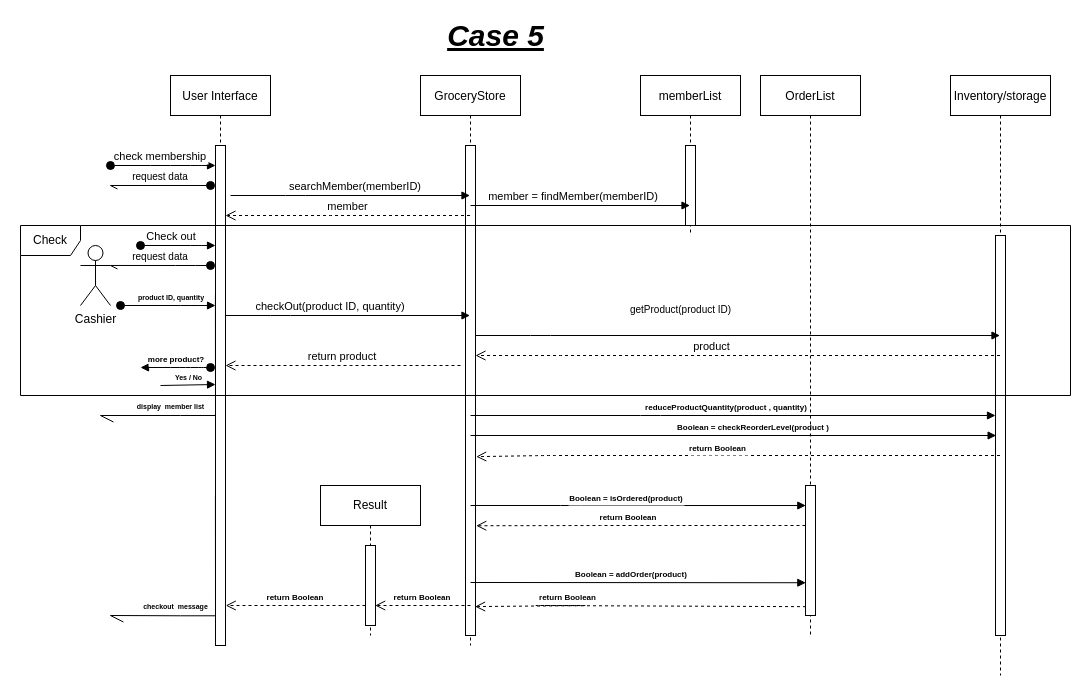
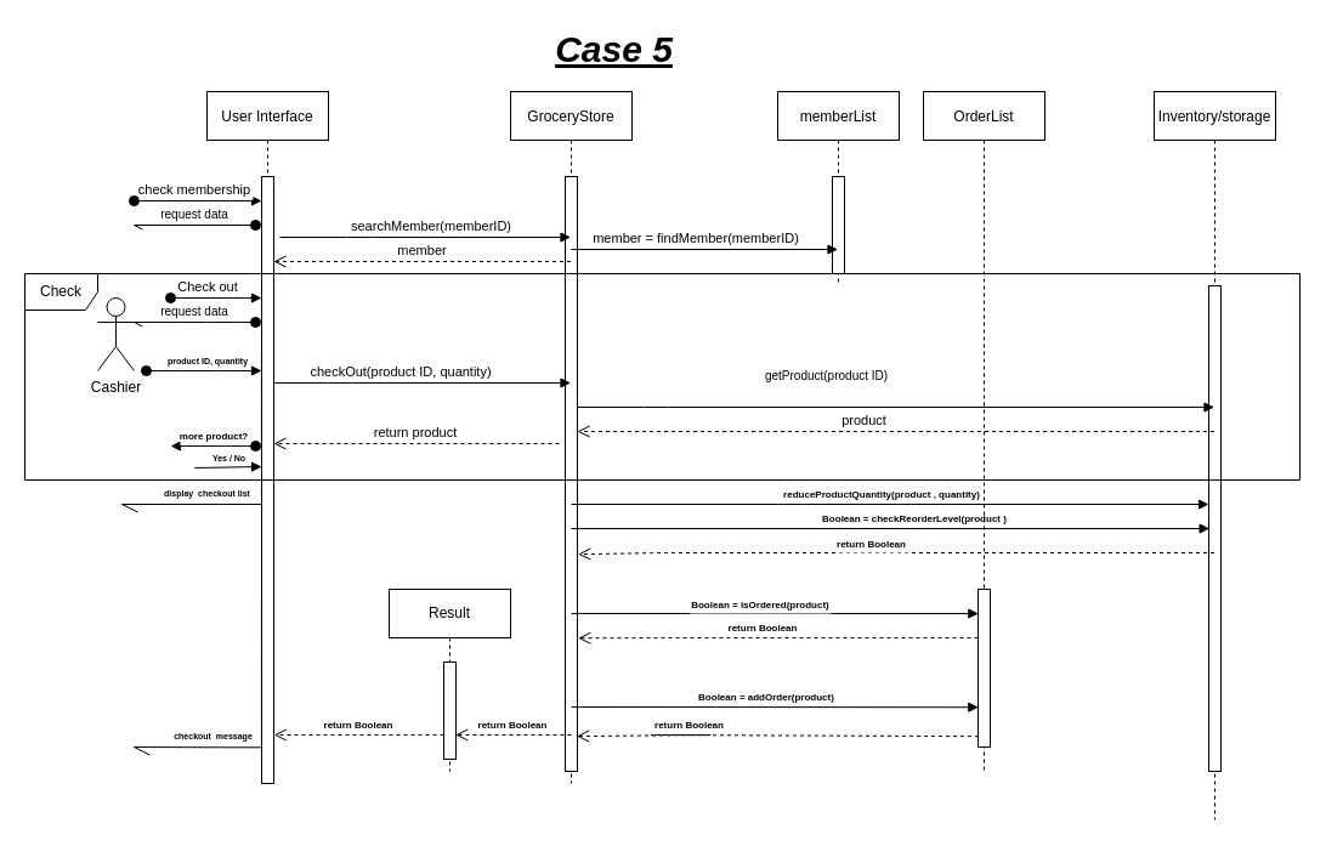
  <mxCell id="0" />
  <mxCell id="1" parent="0" />
  <mxCell id="2" value="User Interface" style="shape=umlLifeline;perimeter=lifelinePerimeter;container=1;collapsible=0;recursiveResize=0;rounded=0;shadow=0;strokeWidth=1;" parent="1" vertex="1"><mxGeometry x="170" y="75" width="100" height="570" as="geometry" /></mxCell>
  <mxCell id="3" value="" style="points=[];perimeter=orthogonalPerimeter;rounded=0;shadow=0;strokeWidth=1;" parent="2" vertex="1"><mxGeometry x="45" y="70" width="10" height="500" as="geometry" /></mxCell>
  <mxCell id="4" value="Check out" style="verticalAlign=bottom;startArrow=oval;endArrow=block;startSize=8;shadow=0;strokeWidth=1;" parent="2" target="3" edge="1"><mxGeometry x="-0.167" relative="1" as="geometry"><mxPoint x="-30" y="170" as="sourcePoint" /><mxPoint as="offset" /><Array as="points"><mxPoint x="30" y="170" /></Array></mxGeometry></mxCell>
  <mxCell id="5" value="" style="endArrow=openAsync;endFill=0;endSize=12;html=1;rounded=0;fontSize=7;" parent="2" edge="1"><mxGeometry width="160" relative="1" as="geometry"><mxPoint x="44.929" y="219.71" as="sourcePoint" /><mxPoint x="-70" y="340" as="targetPoint" /><Array as="points"><mxPoint x="45" y="340" /><mxPoint x="10" y="340" /></Array></mxGeometry></mxCell>
  <mxCell id="6" value="&lt;span style=&quot;font-size: 7px&quot;&gt;&lt;b&gt;checkout&amp;nbsp; message&lt;/b&gt;&lt;/span&gt;" style="text;html=1;align=center;verticalAlign=middle;resizable=0;points=[];autosize=1;strokeColor=none;fillColor=none;fontSize=10;" parent="2" vertex="1"><mxGeometry x="-35" y="520" width="80" height="20" as="geometry" /></mxCell>
  <mxCell id="7" value="GroceryStore" style="shape=umlLifeline;perimeter=lifelinePerimeter;container=1;collapsible=0;recursiveResize=0;rounded=0;shadow=0;strokeWidth=1;" parent="1" vertex="1"><mxGeometry x="420" y="75" width="100" height="570" as="geometry" /></mxCell>
  <mxCell id="8" value="" style="points=[];perimeter=orthogonalPerimeter;rounded=0;shadow=0;strokeWidth=1;" parent="7" vertex="1"><mxGeometry x="45" y="70" width="10" height="490" as="geometry" /></mxCell>
  <mxCell id="9" value="return product" style="verticalAlign=bottom;endArrow=open;dashed=1;endSize=8;shadow=0;strokeWidth=1;" parent="1" target="3" edge="1"><mxGeometry relative="1" as="geometry"><mxPoint x="230" y="365" as="targetPoint" /><mxPoint x="460" y="365" as="sourcePoint" /><Array as="points"><mxPoint x="360" y="365" /></Array></mxGeometry></mxCell>
  <mxCell id="10" value="checkOut(product ID, quantity)" style="verticalAlign=bottom;endArrow=block;shadow=0;strokeWidth=1;fontStyle=0;" parent="1" source="3" target="7" edge="1"><mxGeometry x="-0.141" relative="1" as="geometry"><mxPoint x="85" y="305" as="sourcePoint" /><mxPoint as="offset" /><Array as="points"><mxPoint x="280" y="315" /></Array></mxGeometry></mxCell>
  <mxCell id="11" value="Cashier" style="shape=umlActor;verticalLabelPosition=bottom;verticalAlign=top;html=1;outlineConnect=0;" parent="1" vertex="1"><mxGeometry x="80" y="245" width="30" height="60" as="geometry" /></mxCell>
  <mxCell id="12" value="product ID, quantity" style="verticalAlign=bottom;startArrow=oval;endArrow=block;startSize=8;shadow=0;strokeWidth=1;fontSize=7;fontStyle=1" parent="1" target="3" edge="1"><mxGeometry x="0.067" relative="1" as="geometry"><mxPoint x="120" y="305" as="sourcePoint" /><mxPoint x="210" y="335" as="targetPoint" /><Array as="points"><mxPoint x="190" y="305" /></Array><mxPoint as="offset" /></mxGeometry></mxCell>
  <mxCell id="13" value="Inventory/storage" style="shape=umlLifeline;perimeter=lifelinePerimeter;container=1;collapsible=0;recursiveResize=0;rounded=0;shadow=0;strokeWidth=1;" parent="1" vertex="1"><mxGeometry x="950" y="75" width="100" height="600" as="geometry" /></mxCell>
  <mxCell id="14" value="" style="points=[];perimeter=orthogonalPerimeter;rounded=0;shadow=0;strokeWidth=1;" parent="13" vertex="1"><mxGeometry x="45" y="160" width="10" height="400" as="geometry" /></mxCell>
  <mxCell id="15" value="Boolean = checkReorderLevel(product )" style="verticalAlign=bottom;endArrow=block;shadow=0;strokeWidth=1;fontSize=8;fontStyle=1;entryX=0.062;entryY=0.5;entryDx=0;entryDy=0;entryPerimeter=0;" parent="1" target="14" edge="1"><mxGeometry x="0.077" relative="1" as="geometry"><mxPoint x="470" y="435" as="sourcePoint" /><mxPoint x="990" y="435" as="targetPoint" /><Array as="points" /><mxPoint as="offset" /></mxGeometry></mxCell>
  <mxCell id="16" value="reduceProductQuantity(product , quantity)" style="verticalAlign=bottom;endArrow=block;shadow=0;strokeWidth=1;fontSize=8;fontStyle=1;" parent="1" target="14" edge="1"><mxGeometry x="-0.026" relative="1" as="geometry"><mxPoint x="470" y="415" as="sourcePoint" /><mxPoint x="600" y="435" as="targetPoint" /><Array as="points"><mxPoint x="650" y="415" /></Array><mxPoint as="offset" /></mxGeometry></mxCell>
  <mxCell id="17" value="return Boolean" style="verticalAlign=bottom;endArrow=open;dashed=1;endSize=8;shadow=0;strokeWidth=1;fontSize=8;fontStyle=1;exitX=0.05;exitY=0.932;exitDx=0;exitDy=0;exitPerimeter=0;entryX=0.956;entryY=0.941;entryDx=0;entryDy=0;entryPerimeter=0;" parent="1" source="27" target="8" edge="1"><mxGeometry x="0.054" relative="1" as="geometry"><mxPoint x="480" y="605" as="targetPoint" /><mxPoint x="600" y="485" as="sourcePoint" /><Array as="points"><mxPoint x="530" y="605" /><mxPoint x="590" y="605" /></Array><mxPoint as="offset" /></mxGeometry></mxCell>
  <mxCell id="18" value="&lt;b&gt;Yes / No&lt;/b&gt;" style="html=1;verticalAlign=bottom;endArrow=block;rounded=0;fontSize=7;entryX=0.002;entryY=0.478;entryDx=0;entryDy=0;entryPerimeter=0;" parent="1" edge="1" target="3"><mxGeometry width="80" relative="1" as="geometry"><mxPoint x="160" y="385" as="sourcePoint" /><mxPoint x="210" y="385" as="targetPoint" /></mxGeometry></mxCell>
  <mxCell id="19" value="more product?" style="verticalAlign=bottom;startArrow=oval;endArrow=block;startSize=8;shadow=0;strokeWidth=1;fontSize=8;fontStyle=1" parent="1" edge="1"><mxGeometry x="-0.042" relative="1" as="geometry"><mxPoint x="210" y="367" as="sourcePoint" /><mxPoint x="140" y="367" as="targetPoint" /><Array as="points"><mxPoint x="200" y="367" /><mxPoint x="180" y="367" /></Array><mxPoint as="offset" /></mxGeometry></mxCell>
  <mxCell id="20" value="return Boolean" style="verticalAlign=bottom;endArrow=open;dashed=1;endSize=8;shadow=0;strokeWidth=1;fontSize=8;fontStyle=1;entryX=1.071;entryY=0.635;entryDx=0;entryDy=0;entryPerimeter=0;" parent="1" source="13" target="8" edge="1"><mxGeometry x="0.076" y="1" relative="1" as="geometry"><mxPoint x="480" y="455" as="targetPoint" /><mxPoint x="990" y="456" as="sourcePoint" /><Array as="points"><mxPoint x="545" y="455" /></Array><mxPoint as="offset" /></mxGeometry></mxCell>
  <mxCell id="21" value="Boolean = addOrder(product)" style="verticalAlign=bottom;endArrow=block;shadow=0;strokeWidth=1;fontSize=8;fontStyle=1;entryX=0.031;entryY=0.748;entryDx=0;entryDy=0;entryPerimeter=0;" parent="1" target="27" edge="1"><mxGeometry x="-0.038" relative="1" as="geometry"><mxPoint x="470" y="582" as="sourcePoint" /><mxPoint x="650" y="583" as="targetPoint" /><Array as="points" /><mxPoint as="offset" /></mxGeometry></mxCell>
  <mxCell id="22" value="Boolean = isOrdered(product)" style="verticalAlign=bottom;endArrow=block;shadow=0;strokeWidth=1;fontSize=8;fontStyle=1;entryX=0.031;entryY=0.154;entryDx=0;entryDy=0;entryPerimeter=0;" parent="1" target="27" edge="1"><mxGeometry x="-0.068" y="-1" relative="1" as="geometry"><mxPoint x="470" y="505" as="sourcePoint" /><mxPoint x="650" y="505" as="targetPoint" /><Array as="points"><mxPoint x="570" y="505" /></Array><mxPoint as="offset" /></mxGeometry></mxCell>
  <mxCell id="23" value="return Boolean" style="verticalAlign=bottom;endArrow=open;dashed=1;endSize=8;shadow=0;strokeWidth=1;fontSize=8;fontStyle=1;entryX=1.071;entryY=0.776;entryDx=0;entryDy=0;entryPerimeter=0;" parent="1" source="27" target="8" edge="1"><mxGeometry x="0.075" relative="1" as="geometry"><mxPoint x="480" y="525" as="targetPoint" /><mxPoint x="680" y="495" as="sourcePoint" /><Array as="points"><mxPoint x="610" y="525" /></Array><mxPoint as="offset" /></mxGeometry></mxCell>
  <mxCell id="24" value="" style="verticalAlign=bottom;endArrow=block;shadow=0;strokeWidth=1;fontStyle=0;" parent="1" source="8" target="13" edge="1"><mxGeometry x="-0.034" relative="1" as="geometry"><mxPoint x="235" y="315" as="sourcePoint" /><mxPoint as="offset" /><mxPoint x="990" y="335" as="targetPoint" /><Array as="points"><mxPoint x="540" y="335" /></Array></mxGeometry></mxCell>
  <mxCell id="25" value="product" style="verticalAlign=bottom;endArrow=open;dashed=1;endSize=8;shadow=0;strokeWidth=1;" parent="1" source="13" target="8" edge="1"><mxGeometry x="0.1" relative="1" as="geometry"><mxPoint x="235" y="375" as="targetPoint" /><mxPoint x="810" y="355" as="sourcePoint" /><Array as="points"><mxPoint x="570" y="355" /></Array><mxPoint as="offset" /></mxGeometry></mxCell>
  <mxCell id="26" value="OrderList" style="shape=umlLifeline;perimeter=lifelinePerimeter;container=1;collapsible=0;recursiveResize=0;rounded=0;shadow=0;strokeWidth=1;" parent="1" vertex="1"><mxGeometry x="760" y="75" width="100" height="560" as="geometry" /></mxCell>
  <mxCell id="27" value="" style="points=[];perimeter=orthogonalPerimeter;rounded=0;shadow=0;strokeWidth=1;" parent="26" vertex="1"><mxGeometry x="45" y="410" width="10" height="130" as="geometry" /></mxCell>
  <mxCell id="28" value="return Boolean" style="verticalAlign=bottom;endArrow=open;dashed=1;endSize=8;shadow=0;strokeWidth=1;fontSize=8;fontStyle=1;entryX=0.967;entryY=0.75;entryDx=0;entryDy=0;entryPerimeter=0;" parent="1" target="44" edge="1"><mxGeometry relative="1" as="geometry"><mxPoint y="605" as="targetPoint" x="370" /><mxPoint x="470" y="605" as="sourcePoint" /><Array as="points" /><mxPoint as="offset" /></mxGeometry></mxCell>
  <mxCell id="29" value="return Boolean" style="verticalAlign=bottom;endArrow=open;dashed=1;endSize=8;shadow=0;strokeWidth=1;fontSize=8;fontStyle=1;entryX=1.024;entryY=0.92;entryDx=0;entryDy=0;entryPerimeter=0;" parent="1" target="3" edge="1"><mxGeometry relative="1" as="geometry"><mxPoint x="230" y="605" as="targetPoint" /><mxPoint x="365" y="605" as="sourcePoint" /><Array as="points" /><mxPoint as="offset" /></mxGeometry></mxCell>
  <mxCell id="30" value="request data" style="verticalAlign=bottom;startArrow=oval;endArrow=openAsync;startSize=8;shadow=0;strokeWidth=1;fontSize=10;endFill=0;entryX=1;entryY=0.333;entryDx=0;entryDy=0;entryPerimeter=0;" parent="1" target="11" edge="1"><mxGeometry relative="1" as="geometry"><mxPoint x="210" y="265" as="sourcePoint" /><mxPoint x="155" y="165" as="targetPoint" /><Array as="points"><mxPoint x="185" y="265" /></Array><mxPoint as="offset" /></mxGeometry></mxCell>
  <mxCell id="31" value="request data" style="verticalAlign=bottom;startArrow=oval;endArrow=openAsync;startSize=8;shadow=0;strokeWidth=1;fontSize=10;endFill=0;" parent="1" edge="1"><mxGeometry relative="1" as="geometry"><mxPoint x="210" y="185" as="sourcePoint" /><mxPoint x="110" y="185" as="targetPoint" /><Array as="points" /><mxPoint as="offset" /></mxGeometry></mxCell>
  <mxCell id="32" value="check membership" style="verticalAlign=bottom;startArrow=oval;endArrow=block;startSize=8;shadow=0;strokeWidth=1;" parent="1" target="3" edge="1"><mxGeometry x="-0.048" relative="1" as="geometry"><mxPoint x="110" y="165" as="sourcePoint" /><mxPoint as="offset" /><mxPoint x="225" y="255" as="targetPoint" /><Array as="points"><mxPoint x="160" y="165" /><mxPoint x="200" y="165" /></Array></mxGeometry></mxCell>
  <mxCell id="33" value="searchMember(memberID)" style="verticalAlign=bottom;endArrow=block;shadow=0;strokeWidth=1;fontStyle=0;" parent="1" target="7" edge="1"><mxGeometry x="0.042" relative="1" as="geometry"><mxPoint x="230" y="195" as="sourcePoint" /><mxPoint as="offset" /><mxPoint x="360" y="195" as="targetPoint" /><Array as="points"><mxPoint x="295" y="195" /></Array></mxGeometry></mxCell>
  <mxCell id="34" value="memberList" style="shape=umlLifeline;perimeter=lifelinePerimeter;container=1;collapsible=0;recursiveResize=0;rounded=0;shadow=0;strokeWidth=1;" parent="1" vertex="1"><mxGeometry x="640" y="75" width="100" height="160" as="geometry" /></mxCell>
  <mxCell id="35" value="" style="points=[];perimeter=orthogonalPerimeter;rounded=0;shadow=0;strokeWidth=1;" parent="34" vertex="1"><mxGeometry x="45" y="70" width="10" height="80" as="geometry" /></mxCell>
  <mxCell id="36" value="member = findMember(memberID)" style="verticalAlign=bottom;endArrow=block;shadow=0;strokeWidth=1;fontStyle=0;" parent="1" target="34" edge="1"><mxGeometry x="-0.064" relative="1" as="geometry"><mxPoint x="470" y="205" as="sourcePoint" /><mxPoint as="offset" /><mxPoint x="575" y="204.41" as="targetPoint" /><Array as="points" /></mxGeometry></mxCell>
  <mxCell id="37" value="Check" style="shape=umlFrame;whiteSpace=wrap;html=1;" parent="1" vertex="1"><mxGeometry x="20" y="225" width="1050" height="170" as="geometry" /></mxCell>
  <mxCell id="38" value="member" style="verticalAlign=bottom;endArrow=open;dashed=1;endSize=8;shadow=0;strokeWidth=1;" parent="1" source="7" target="3" edge="1"><mxGeometry relative="1" as="geometry"><mxPoint x="225" y="235" as="targetPoint" /><mxPoint x="430" y="235" as="sourcePoint" /><Array as="points"><mxPoint x="340" y="215" /></Array></mxGeometry></mxCell>
  <mxCell id="39" value="&lt;font size=&quot;1&quot;&gt;getProduct(product ID)&lt;/font&gt;" style="text;html=1;align=center;verticalAlign=middle;resizable=0;points=[];autosize=1;strokeColor=none;fillColor=none;fontSize=20;" parent="1" vertex="1"><mxGeometry x="620" y="290" width="120" height="30" as="geometry" /></mxCell>
- <mxCell id="40" value="&lt;font style=&quot;font-size: 30px&quot;&gt;&lt;b&gt;&lt;i&gt;&lt;u&gt;Case 5&lt;/u&gt;&lt;/i&gt;&lt;/b&gt;&lt;/font&gt;" style="text;html=1;align=center;verticalAlign=middle;resizable=0;points=[];autosize=1;strokeColor=none;fillColor=none;" parent="1" vertex="1"><mxGeometry x="440" y="20" width="110" height="30" as="geometry" /></mxCell>
+ <mxCell id="40" value="&lt;font style=&quot;font-size: 30px&quot;&gt;&lt;b&gt;&lt;i&gt;&lt;u&gt;Case 5&lt;/u&gt;&lt;/i&gt;&lt;/b&gt;&lt;/font&gt;" style="text;html=1;align=center;verticalAlign=middle;resizable=0;points=[];autosize=1;strokeColor=none;fillColor=none;" parent="1" vertex="1"><mxGeometry x="450" y="25" width="110" height="30" as="geometry" /></mxCell>
  <mxCell id="41" value="" style="endArrow=openAsync;endFill=0;endSize=12;html=1;rounded=0;fontSize=7;" parent="1" edge="1"><mxGeometry width="160" relative="1" as="geometry"><mxPoint x="214.929" y="495" as="sourcePoint" /><mxPoint x="110" y="615" as="targetPoint" /><Array as="points"><mxPoint x="215" y="615.29" /><mxPoint x="180" y="615.29" /></Array></mxGeometry></mxCell>
- <mxCell id="42" value="&lt;font style=&quot;font-size: 7px&quot;&gt;&lt;b&gt;display&amp;nbsp; member list&lt;/b&gt;&lt;/font&gt;" style="text;html=1;align=center;verticalAlign=middle;resizable=0;points=[];autosize=1;strokeColor=none;fillColor=none;fontSize=10;" parent="1" vertex="1"><mxGeometry x="125" y="395" width="90" height="20" as="geometry" /></mxCell>
+ <mxCell id="42" value="&lt;font style=&quot;font-size: 7px&quot;&gt;&lt;b&gt;display&amp;nbsp; checkout list&lt;/b&gt;&lt;/font&gt;" style="text;html=1;align=center;verticalAlign=middle;resizable=0;points=[];autosize=1;strokeColor=none;fillColor=none;fontSize=10;" parent="1" vertex="1"><mxGeometry x="125" y="395" width="90" height="20" as="geometry" /></mxCell>
  <mxCell id="43" value="Result" style="shape=umlLifeline;perimeter=lifelinePerimeter;whiteSpace=wrap;html=1;container=1;collapsible=0;recursiveResize=0;outlineConnect=0;" vertex="1" parent="1"><mxGeometry x="320" y="485" width="100" height="150" as="geometry" /></mxCell>
  <mxCell id="44" value="" style="points=[];perimeter=orthogonalPerimeter;rounded=0;shadow=0;strokeWidth=1;" parent="43" vertex="1"><mxGeometry x="45" y="60" width="10" height="80" as="geometry" /></mxCell>
